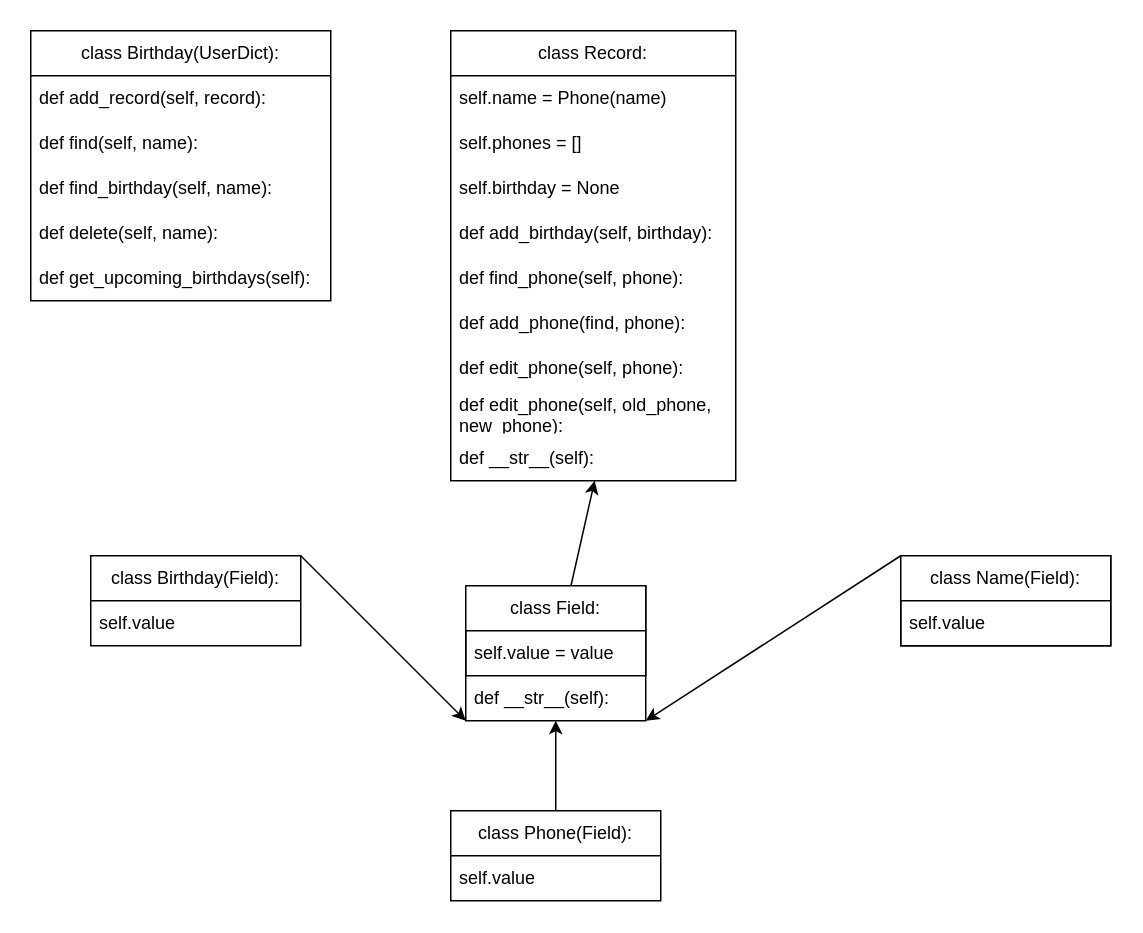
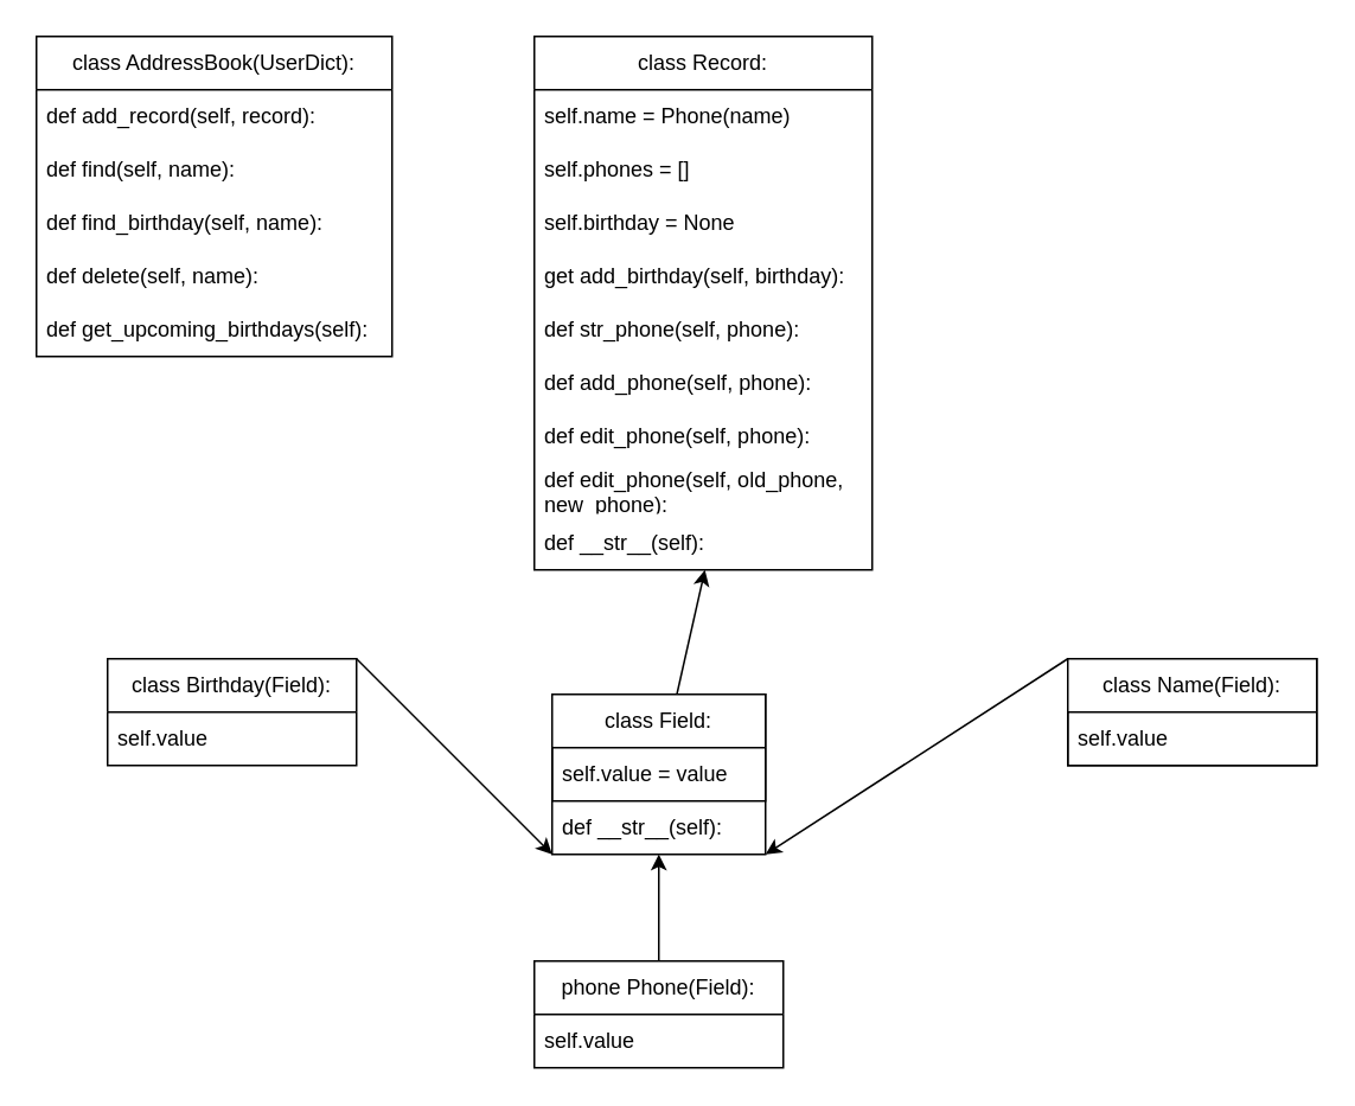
  <mxCell id="0" />
  <mxCell id="1" parent="0" />
  <mxCell id="2" value="" style="rounded=0;whiteSpace=wrap;html=1;" vertex="1" parent="1"><mxGeometry x="310" y="390" width="120" height="90" as="geometry" /></mxCell>
  <mxCell id="3" value="" style="rounded=0;whiteSpace=wrap;html=1;" vertex="1" parent="1"><mxGeometry x="600" y="370" width="140" height="60" as="geometry" /></mxCell>
  <mxCell id="4" value="" style="endArrow=classic;html=1;rounded=0;entryX=0;entryY=1;entryDx=0;entryDy=0;exitX=1;exitY=0;exitDx=0;exitDy=0;" edge="1" parent="1" source="14" target="2"><mxGeometry width="50" height="50" relative="1" as="geometry"><mxPoint x="205" y="370" as="sourcePoint" /><mxPoint x="250" y="420" as="targetPoint" /></mxGeometry></mxCell>
  <mxCell id="5" value="" style="endArrow=classic;html=1;rounded=0;entryX=0.5;entryY=1;entryDx=0;entryDy=0;exitX=0.5;exitY=0;exitDx=0;exitDy=0;" edge="1" parent="1" target="2"><mxGeometry width="50" height="50" relative="1" as="geometry"><mxPoint x="370" y="560" as="sourcePoint" /><mxPoint x="320" y="450" as="targetPoint" /></mxGeometry></mxCell>
  <mxCell id="6" value="" style="endArrow=classic;html=1;rounded=0;entryX=1;entryY=1;entryDx=0;entryDy=0;exitX=0;exitY=0;exitDx=0;exitDy=0;" edge="1" parent="1" source="3" target="2"><mxGeometry width="50" height="50" relative="1" as="geometry"><mxPoint x="380" y="480" as="sourcePoint" /><mxPoint x="380" y="450" as="targetPoint" /></mxGeometry></mxCell>
  <mxCell id="7" value="" style="endArrow=classic;html=1;rounded=0;entryX=0.505;entryY=1;entryDx=0;entryDy=0;entryPerimeter=0;" edge="1" parent="1" source="2" target="27"><mxGeometry width="50" height="50" relative="1" as="geometry"><mxPoint x="550" y="360" as="sourcePoint" /><mxPoint x="360" y="330" as="targetPoint" /></mxGeometry></mxCell>
  <mxCell id="8" value="class Field:" style="swimlane;fontStyle=0;childLayout=stackLayout;horizontal=1;startSize=30;horizontalStack=0;resizeParent=1;resizeParentMax=0;resizeLast=0;collapsible=1;marginBottom=0;whiteSpace=wrap;html=1;" vertex="1" parent="1"><mxGeometry x="310" y="390" width="120" height="60" as="geometry" /></mxCell>
  <mxCell id="9" value="self.value = value" style="text;strokeColor=none;fillColor=none;align=left;verticalAlign=middle;spacingLeft=4;spacingRight=4;overflow=hidden;points=[[0,0.5],[1,0.5]];portConstraint=eastwest;rotatable=0;whiteSpace=wrap;html=1;" vertex="1" parent="8"><mxGeometry y="30" width="120" height="30" as="geometry" /></mxCell>
  <mxCell id="10" value="def __str__(self):" style="text;strokeColor=none;fillColor=none;align=left;verticalAlign=middle;spacingLeft=4;spacingRight=4;overflow=hidden;points=[[0,0.5],[1,0.5]];portConstraint=eastwest;rotatable=0;whiteSpace=wrap;html=1;" vertex="1" parent="1"><mxGeometry x="310" y="450" width="120" height="30" as="geometry" /></mxCell>
  <mxCell id="11" value="class Name(Field):" style="swimlane;fontStyle=0;childLayout=stackLayout;horizontal=1;startSize=30;horizontalStack=0;resizeParent=1;resizeParentMax=0;resizeLast=0;collapsible=1;marginBottom=0;whiteSpace=wrap;html=1;" vertex="1" parent="1"><mxGeometry x="600" y="370" width="140" height="60" as="geometry" /></mxCell>
  <mxCell id="12" value="self.value" style="text;strokeColor=none;fillColor=none;align=left;verticalAlign=middle;spacingLeft=4;spacingRight=4;overflow=hidden;points=[[0,0.5],[1,0.5]];portConstraint=eastwest;rotatable=0;whiteSpace=wrap;html=1;" vertex="1" parent="11"><mxGeometry y="30" width="140" height="30" as="geometry" /></mxCell>
  <mxCell id="13" style="edgeStyle=orthogonalEdgeStyle;rounded=0;orthogonalLoop=1;jettySize=auto;html=1;exitX=1;exitY=0;exitDx=0;exitDy=0;entryX=1;entryY=0;entryDx=0;entryDy=0;" edge="1" parent="1"><mxGeometry relative="1" as="geometry"><mxPoint x="205" y="370" as="sourcePoint" /><mxPoint x="205" y="370" as="targetPoint" /></mxGeometry></mxCell>
  <mxCell id="14" value="class Birthday(Field):" style="swimlane;fontStyle=0;childLayout=stackLayout;horizontal=1;startSize=30;horizontalStack=0;resizeParent=1;resizeParentMax=0;resizeLast=0;collapsible=1;marginBottom=0;whiteSpace=wrap;html=1;" vertex="1" parent="1"><mxGeometry x="60" y="370" width="140" height="60" as="geometry" /></mxCell>
  <mxCell id="15" value="self.value" style="text;strokeColor=none;fillColor=none;align=left;verticalAlign=middle;spacingLeft=4;spacingRight=4;overflow=hidden;points=[[0,0.5],[1,0.5]];portConstraint=eastwest;rotatable=0;whiteSpace=wrap;html=1;" vertex="1" parent="14"><mxGeometry y="30" width="140" height="30" as="geometry" /></mxCell>
- <mxCell id="16" value="class Phone(Field):" style="swimlane;fontStyle=0;childLayout=stackLayout;horizontal=1;startSize=30;horizontalStack=0;resizeParent=1;resizeParentMax=0;resizeLast=0;collapsible=1;marginBottom=0;whiteSpace=wrap;html=1;" vertex="1" parent="1"><mxGeometry x="300" y="540" width="140" height="60" as="geometry" /></mxCell>
+ <mxCell id="16" value="phone Phone(Field):" style="swimlane;fontStyle=0;childLayout=stackLayout;horizontal=1;startSize=30;horizontalStack=0;resizeParent=1;resizeParentMax=0;resizeLast=0;collapsible=1;marginBottom=0;whiteSpace=wrap;html=1;" vertex="1" parent="1"><mxGeometry x="300" y="540" width="140" height="60" as="geometry" /></mxCell>
  <mxCell id="17" value="self.value" style="text;strokeColor=none;fillColor=none;align=left;verticalAlign=middle;spacingLeft=4;spacingRight=4;overflow=hidden;points=[[0,0.5],[1,0.5]];portConstraint=eastwest;rotatable=0;whiteSpace=wrap;html=1;" vertex="1" parent="16"><mxGeometry y="30" width="140" height="30" as="geometry" /></mxCell>
  <mxCell id="18" value="class Record:" style="swimlane;fontStyle=0;childLayout=stackLayout;horizontal=1;startSize=30;horizontalStack=0;resizeParent=1;resizeParentMax=0;resizeLast=0;collapsible=1;marginBottom=0;whiteSpace=wrap;html=1;" vertex="1" parent="1"><mxGeometry x="300" y="20" width="190" height="300" as="geometry" /></mxCell>
  <mxCell id="19" value="self.name = Phone(name)" style="text;strokeColor=none;fillColor=none;align=left;verticalAlign=middle;spacingLeft=4;spacingRight=4;overflow=hidden;points=[[0,0.5],[1,0.5]];portConstraint=eastwest;rotatable=0;whiteSpace=wrap;html=1;" vertex="1" parent="18"><mxGeometry y="30" width="190" height="30" as="geometry" /></mxCell>
  <mxCell id="20" value="self.phones = []" style="text;strokeColor=none;fillColor=none;align=left;verticalAlign=middle;spacingLeft=4;spacingRight=4;overflow=hidden;points=[[0,0.5],[1,0.5]];portConstraint=eastwest;rotatable=0;whiteSpace=wrap;html=1;" vertex="1" parent="18"><mxGeometry y="60" width="190" height="30" as="geometry" /></mxCell>
  <mxCell id="21" value="self.birthday = None" style="text;strokeColor=none;fillColor=none;align=left;verticalAlign=middle;spacingLeft=4;spacingRight=4;overflow=hidden;points=[[0,0.5],[1,0.5]];portConstraint=eastwest;rotatable=0;whiteSpace=wrap;html=1;" vertex="1" parent="18"><mxGeometry y="90" width="190" height="30" as="geometry" /></mxCell>
- <mxCell id="22" value="def add_birthday(self, birthday):" style="text;strokeColor=none;fillColor=none;align=left;verticalAlign=middle;spacingLeft=4;spacingRight=4;overflow=hidden;points=[[0,0.5],[1,0.5]];portConstraint=eastwest;rotatable=0;whiteSpace=wrap;html=1;" vertex="1" parent="18"><mxGeometry y="120" width="190" height="30" as="geometry" /></mxCell>
- <mxCell id="23" value="def find_phone(self, phone):" style="text;strokeColor=none;fillColor=none;align=left;verticalAlign=middle;spacingLeft=4;spacingRight=4;overflow=hidden;points=[[0,0.5],[1,0.5]];portConstraint=eastwest;rotatable=0;whiteSpace=wrap;html=1;" vertex="1" parent="18"><mxGeometry y="150" width="190" height="30" as="geometry" /></mxCell>
- <mxCell id="24" value="def add_phone(find, phone):" style="text;strokeColor=none;fillColor=none;align=left;verticalAlign=middle;spacingLeft=4;spacingRight=4;overflow=hidden;points=[[0,0.5],[1,0.5]];portConstraint=eastwest;rotatable=0;whiteSpace=wrap;html=1;" vertex="1" parent="18"><mxGeometry y="180" width="190" height="30" as="geometry" /></mxCell>
+ <mxCell id="22" value="get add_birthday(self, birthday):" style="text;strokeColor=none;fillColor=none;align=left;verticalAlign=middle;spacingLeft=4;spacingRight=4;overflow=hidden;points=[[0,0.5],[1,0.5]];portConstraint=eastwest;rotatable=0;whiteSpace=wrap;html=1;" vertex="1" parent="18"><mxGeometry y="120" width="190" height="30" as="geometry" /></mxCell>
+ <mxCell id="23" value="def str_phone(self, phone):" style="text;strokeColor=none;fillColor=none;align=left;verticalAlign=middle;spacingLeft=4;spacingRight=4;overflow=hidden;points=[[0,0.5],[1,0.5]];portConstraint=eastwest;rotatable=0;whiteSpace=wrap;html=1;" vertex="1" parent="18"><mxGeometry y="150" width="190" height="30" as="geometry" /></mxCell>
+ <mxCell id="24" value="def add_phone(self, phone):" style="text;strokeColor=none;fillColor=none;align=left;verticalAlign=middle;spacingLeft=4;spacingRight=4;overflow=hidden;points=[[0,0.5],[1,0.5]];portConstraint=eastwest;rotatable=0;whiteSpace=wrap;html=1;" vertex="1" parent="18"><mxGeometry y="180" width="190" height="30" as="geometry" /></mxCell>
  <mxCell id="25" value="def edit_phone(self, phone):" style="text;strokeColor=none;fillColor=none;align=left;verticalAlign=middle;spacingLeft=4;spacingRight=4;overflow=hidden;points=[[0,0.5],[1,0.5]];portConstraint=eastwest;rotatable=0;whiteSpace=wrap;html=1;" vertex="1" parent="18"><mxGeometry y="210" width="190" height="30" as="geometry" /></mxCell>
  <mxCell id="26" value="def edit_phone(self, old_phone, new_phone):" style="text;strokeColor=none;fillColor=none;align=left;verticalAlign=middle;spacingLeft=4;spacingRight=4;overflow=hidden;points=[[0,0.5],[1,0.5]];portConstraint=eastwest;rotatable=0;whiteSpace=wrap;html=1;" vertex="1" parent="18"><mxGeometry y="240" width="190" height="30" as="geometry" /></mxCell>
  <mxCell id="27" value="def __str__(self):" style="text;strokeColor=none;fillColor=none;align=left;verticalAlign=middle;spacingLeft=4;spacingRight=4;overflow=hidden;points=[[0,0.5],[1,0.5]];portConstraint=eastwest;rotatable=0;whiteSpace=wrap;html=1;" vertex="1" parent="18"><mxGeometry y="270" width="190" height="30" as="geometry" /></mxCell>
- <mxCell id="28" value="class Birthday(UserDict):" style="swimlane;fontStyle=0;childLayout=stackLayout;horizontal=1;startSize=30;horizontalStack=0;resizeParent=1;resizeParentMax=0;resizeLast=0;collapsible=1;marginBottom=0;whiteSpace=wrap;html=1;" vertex="1" parent="1"><mxGeometry x="20" y="20" width="200" height="180" as="geometry" /></mxCell>
+ <mxCell id="28" value="class AddressBook(UserDict):" style="swimlane;fontStyle=0;childLayout=stackLayout;horizontal=1;startSize=30;horizontalStack=0;resizeParent=1;resizeParentMax=0;resizeLast=0;collapsible=1;marginBottom=0;whiteSpace=wrap;html=1;" vertex="1" parent="1"><mxGeometry x="20" y="20" width="200" height="180" as="geometry" /></mxCell>
  <mxCell id="29" value="def add_record(self, record):" style="text;strokeColor=none;fillColor=none;align=left;verticalAlign=middle;spacingLeft=4;spacingRight=4;overflow=hidden;points=[[0,0.5],[1,0.5]];portConstraint=eastwest;rotatable=0;whiteSpace=wrap;html=1;" vertex="1" parent="28"><mxGeometry y="30" width="200" height="30" as="geometry" /></mxCell>
  <mxCell id="30" value="def find(self, name):" style="text;strokeColor=none;fillColor=none;align=left;verticalAlign=middle;spacingLeft=4;spacingRight=4;overflow=hidden;points=[[0,0.5],[1,0.5]];portConstraint=eastwest;rotatable=0;whiteSpace=wrap;html=1;" vertex="1" parent="28"><mxGeometry y="60" width="200" height="30" as="geometry" /></mxCell>
  <mxCell id="31" value="def find_birthday(self, name):" style="text;strokeColor=none;fillColor=none;align=left;verticalAlign=middle;spacingLeft=4;spacingRight=4;overflow=hidden;points=[[0,0.5],[1,0.5]];portConstraint=eastwest;rotatable=0;whiteSpace=wrap;html=1;" vertex="1" parent="28"><mxGeometry y="90" width="200" height="30" as="geometry" /></mxCell>
  <mxCell id="32" value="def delete(self, name):" style="text;strokeColor=none;fillColor=none;align=left;verticalAlign=middle;spacingLeft=4;spacingRight=4;overflow=hidden;points=[[0,0.5],[1,0.5]];portConstraint=eastwest;rotatable=0;whiteSpace=wrap;html=1;" vertex="1" parent="28"><mxGeometry y="120" width="200" height="30" as="geometry" /></mxCell>
  <mxCell id="33" value="def get_upcoming_birthdays(self):" style="text;strokeColor=none;fillColor=none;align=left;verticalAlign=middle;spacingLeft=4;spacingRight=4;overflow=hidden;points=[[0,0.5],[1,0.5]];portConstraint=eastwest;rotatable=0;whiteSpace=wrap;html=1;" vertex="1" parent="28"><mxGeometry y="150" width="200" height="30" as="geometry" /></mxCell>
